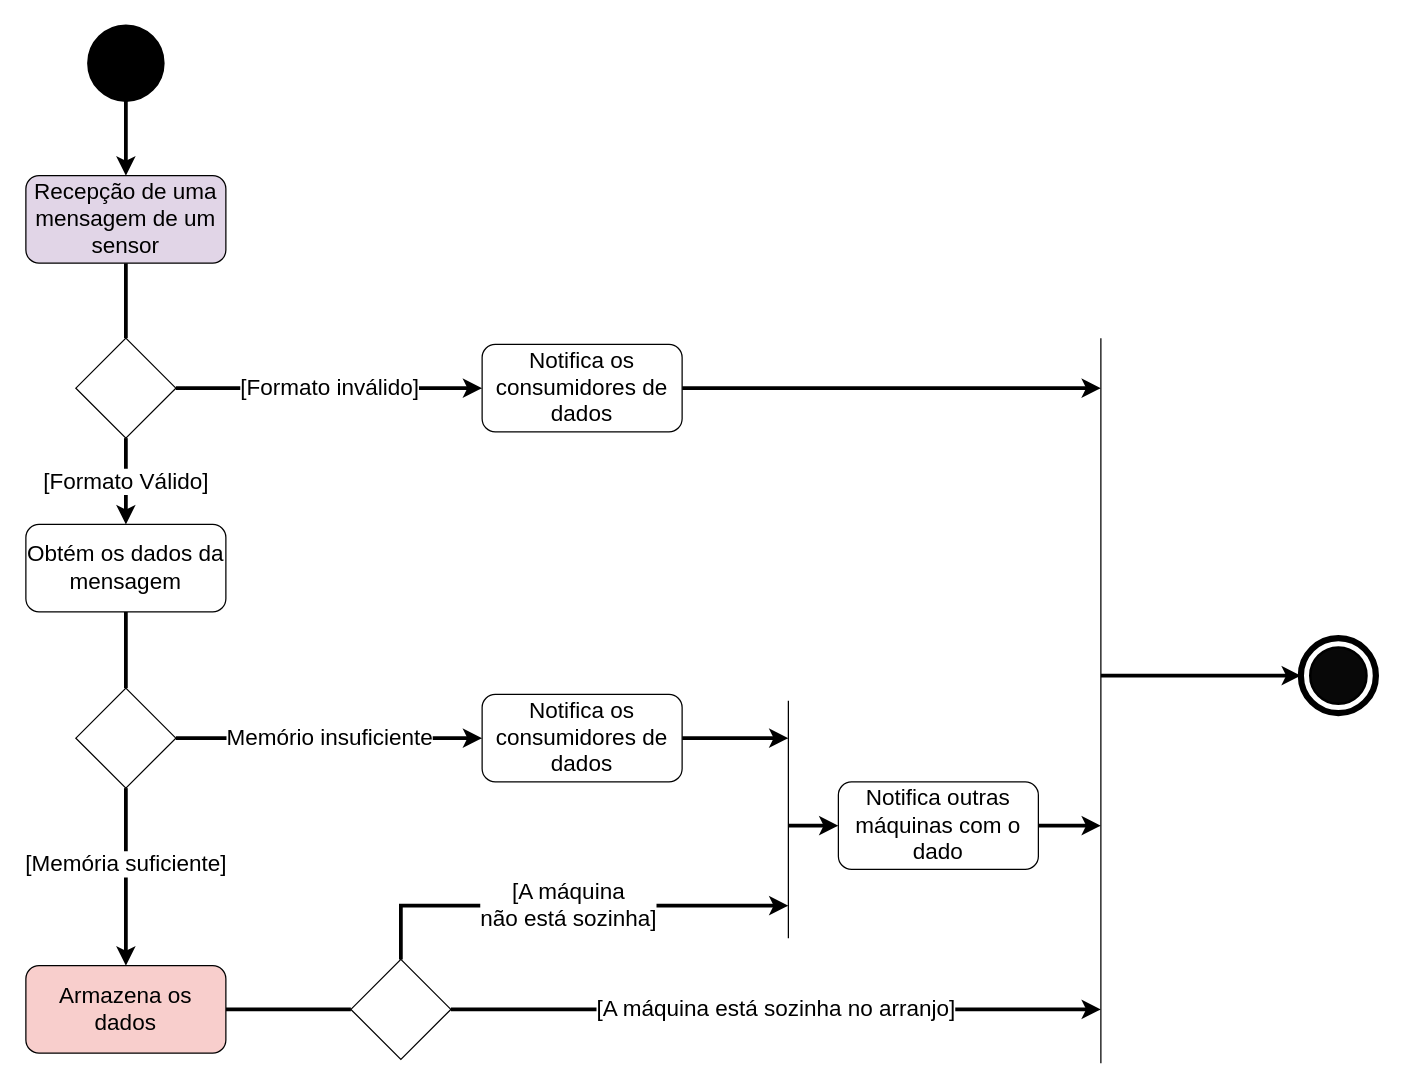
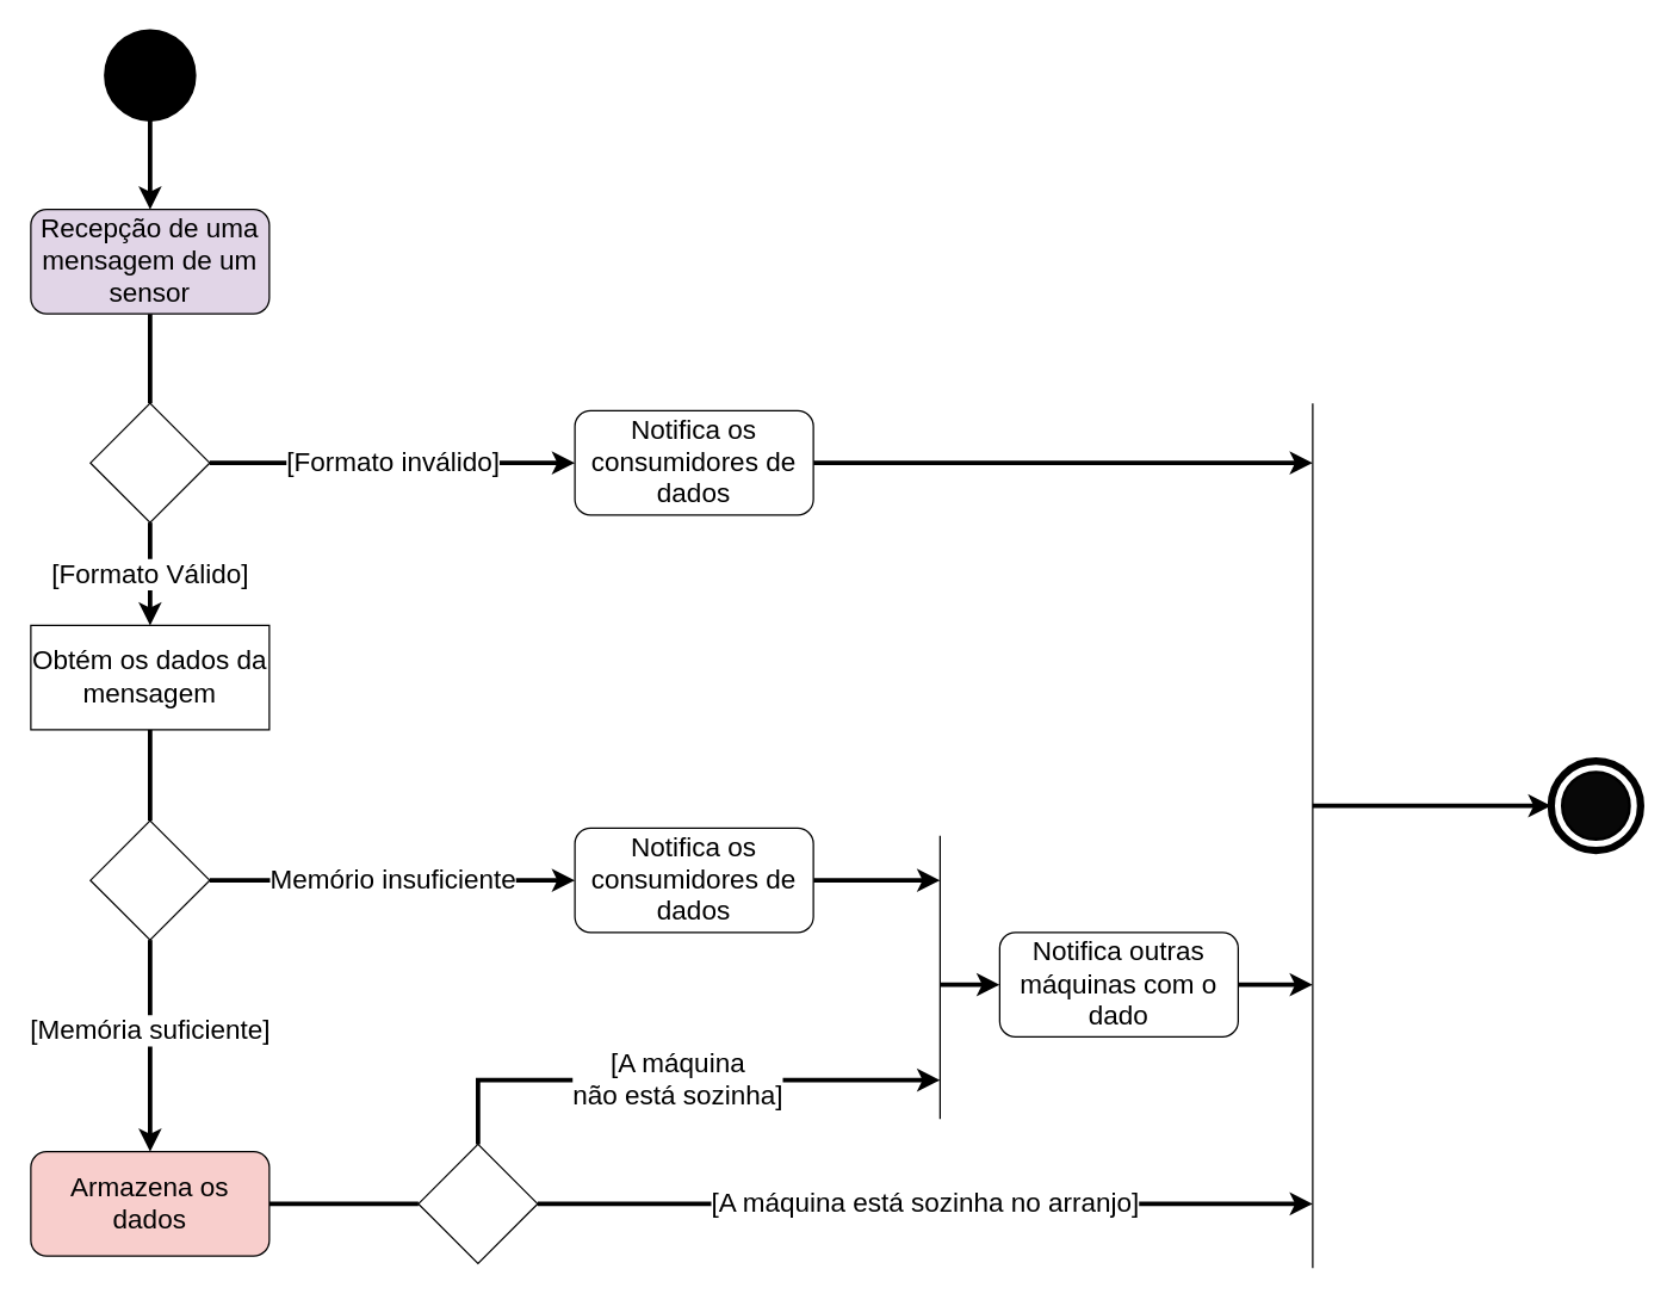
  <mxCell id="0" />
  <mxCell id="1" parent="0" />
  <mxCell id="2" style="edgeStyle=orthogonalEdgeStyle;rounded=0;orthogonalLoop=1;jettySize=auto;html=1;entryX=0.5;entryY=0;entryDx=0;entryDy=0;fontSize=11;strokeWidth=3;" edge="1" parent="1" source="3" target="5"><mxGeometry relative="1" as="geometry" /></mxCell>
  <mxCell id="3" value="" style="strokeWidth=2;html=1;shape=mxgraph.flowchart.start_2;whiteSpace=wrap;fillColor=#000000;strokeColor=#000000;" vertex="1" parent="1"><mxGeometry x="70" y="20" width="60" height="60" as="geometry" /></mxCell>
  <mxCell id="4" style="edgeStyle=orthogonalEdgeStyle;rounded=0;orthogonalLoop=1;jettySize=auto;html=1;entryX=0.5;entryY=0;entryDx=0;entryDy=0;endArrow=none;endFill=0;strokeWidth=3;" edge="1" parent="1" source="5" target="8"><mxGeometry relative="1" as="geometry" /></mxCell>
  <mxCell id="5" value="Recepção de uma mensagem de um sensor" style="rounded=1;whiteSpace=wrap;html=1;fontSize=18;fillColor=#e1d5e7;" vertex="1" parent="1"><mxGeometry x="20" y="140" width="160" height="70" as="geometry" /></mxCell>
  <mxCell id="6" value="[Formato inválido]" style="edgeStyle=orthogonalEdgeStyle;rounded=0;orthogonalLoop=1;jettySize=auto;html=1;entryX=0;entryY=0.5;entryDx=0;entryDy=0;strokeWidth=3;fontSize=18;" edge="1" parent="1" source="8" target="10"><mxGeometry relative="1" as="geometry" /></mxCell>
  <mxCell id="7" value="[Formato Válido]" style="edgeStyle=orthogonalEdgeStyle;rounded=0;orthogonalLoop=1;jettySize=auto;html=1;entryX=0.5;entryY=0;entryDx=0;entryDy=0;strokeWidth=3;fontSize=18;" edge="1" parent="1" source="8" target="12"><mxGeometry relative="1" as="geometry"><mxPoint as="offset" /></mxGeometry></mxCell>
  <mxCell id="8" value="" style="rhombus;whiteSpace=wrap;html=1;" vertex="1" parent="1"><mxGeometry x="60" y="270" width="80" height="80" as="geometry" /></mxCell>
  <mxCell id="9" style="edgeStyle=orthogonalEdgeStyle;rounded=0;orthogonalLoop=1;jettySize=auto;html=1;fontSize=11;strokeWidth=3;" edge="1" parent="1" source="10"><mxGeometry relative="1" as="geometry"><mxPoint x="880" y="310" as="targetPoint" /></mxGeometry></mxCell>
  <mxCell id="10" value="Notifica os consumidores de dados" style="rounded=1;whiteSpace=wrap;html=1;fontSize=18;" vertex="1" parent="1"><mxGeometry x="385" y="275" width="160" height="70" as="geometry" /></mxCell>
  <mxCell id="11" style="edgeStyle=orthogonalEdgeStyle;rounded=0;orthogonalLoop=1;jettySize=auto;html=1;entryX=0.5;entryY=0;entryDx=0;entryDy=0;strokeWidth=3;endArrow=none;endFill=0;" edge="1" parent="1" source="12" target="19"><mxGeometry relative="1" as="geometry" /></mxCell>
- <mxCell id="12" value="Obtém os dados da mensagem" style="rounded=1;whiteSpace=wrap;html=1;fontSize=18;" vertex="1" parent="1"><mxGeometry x="20" y="419" width="160" height="70" as="geometry" /></mxCell>
+ <mxCell id="12" value="Obtém os dados da mensagem" style="whiteSpace=wrap;html=1;fontSize=18;rounded=0;" vertex="1" parent="1"><mxGeometry x="20" y="419" width="160" height="70" as="geometry" /></mxCell>
  <mxCell id="13" value="" style="endArrow=none;html=1;rounded=0;" edge="1" parent="1"><mxGeometry width="50" height="50" relative="1" as="geometry"><mxPoint x="880" y="850" as="sourcePoint" /><mxPoint x="880" y="270" as="targetPoint" /></mxGeometry></mxCell>
  <mxCell id="14" value="" style="strokeWidth=5;html=1;shape=mxgraph.flowchart.start_2;whiteSpace=wrap;fillColor=#FFFFFF;strokeColor=#000000;" vertex="1" parent="1"><mxGeometry x="1040" y="510" width="60" height="60" as="geometry" /></mxCell>
  <mxCell id="15" style="edgeStyle=orthogonalEdgeStyle;rounded=0;orthogonalLoop=1;jettySize=auto;html=1;endArrow=none;endFill=0;startArrow=classic;startFill=1;exitX=0;exitY=0.5;exitDx=0;exitDy=0;exitPerimeter=0;strokeWidth=3;" edge="1" parent="1" source="14"><mxGeometry relative="1" as="geometry"><mxPoint x="880" y="540" as="targetPoint" /><mxPoint x="1270" y="494" as="sourcePoint" /><Array as="points"><mxPoint x="960" y="540" /><mxPoint x="960" y="540" /></Array></mxGeometry></mxCell>
  <mxCell id="16" value="" style="strokeWidth=2;html=1;shape=mxgraph.flowchart.start_2;whiteSpace=wrap;fillColor=#080808;strokeColor=#000000;" vertex="1" parent="1"><mxGeometry x="1047.5" y="517.5" width="45" height="45" as="geometry" /></mxCell>
  <mxCell id="17" value="[Memória suficiente]" style="edgeStyle=orthogonalEdgeStyle;rounded=0;orthogonalLoop=1;jettySize=auto;html=1;entryX=0.5;entryY=0;entryDx=0;entryDy=0;strokeWidth=3;fontSize=18;" edge="1" parent="1" source="19" target="21"><mxGeometry x="-0.143" relative="1" as="geometry"><mxPoint as="offset" /></mxGeometry></mxCell>
  <mxCell id="18" value="Memório insuficiente" style="edgeStyle=orthogonalEdgeStyle;rounded=0;orthogonalLoop=1;jettySize=auto;html=1;entryX=0;entryY=0.5;entryDx=0;entryDy=0;fontSize=18;strokeWidth=3;" edge="1" parent="1" source="19" target="29"><mxGeometry x="0.003" relative="1" as="geometry"><mxPoint as="offset" /></mxGeometry></mxCell>
  <mxCell id="19" value="" style="rhombus;whiteSpace=wrap;html=1;" vertex="1" parent="1"><mxGeometry x="60" y="550" width="80" height="80" as="geometry" /></mxCell>
  <mxCell id="20" style="edgeStyle=orthogonalEdgeStyle;rounded=0;orthogonalLoop=1;jettySize=auto;html=1;entryX=0;entryY=0.5;entryDx=0;entryDy=0;endArrow=none;endFill=0;strokeWidth=3;" edge="1" parent="1" source="21" target="24"><mxGeometry relative="1" as="geometry" /></mxCell>
  <mxCell id="21" value="Armazena os dados" style="rounded=1;whiteSpace=wrap;html=1;fontSize=18;fillColor=#f8cecc;" vertex="1" parent="1"><mxGeometry x="20" y="772" width="160" height="70" as="geometry" /></mxCell>
  <mxCell id="22" value="[A máquina &lt;br&gt;não está sozinha]" style="edgeStyle=orthogonalEdgeStyle;rounded=0;orthogonalLoop=1;jettySize=auto;html=1;strokeWidth=3;fontSize=18;exitX=0.5;exitY=0;exitDx=0;exitDy=0;" edge="1" parent="1" source="24"><mxGeometry relative="1" as="geometry"><mxPoint x="630" y="724" as="targetPoint" /><Array as="points"><mxPoint x="320" y="724" /></Array></mxGeometry></mxCell>
  <mxCell id="23" value="[A máquina está sozinha no arranjo]" style="edgeStyle=orthogonalEdgeStyle;rounded=0;orthogonalLoop=1;jettySize=auto;html=1;strokeWidth=3;fontSize=18;" edge="1" parent="1" source="24"><mxGeometry relative="1" as="geometry"><mxPoint x="880" y="807" as="targetPoint" /></mxGeometry></mxCell>
  <mxCell id="24" value="" style="rhombus;whiteSpace=wrap;html=1;" vertex="1" parent="1"><mxGeometry x="280" y="767" width="80" height="80" as="geometry" /></mxCell>
  <mxCell id="25" style="edgeStyle=orthogonalEdgeStyle;rounded=0;orthogonalLoop=1;jettySize=auto;html=1;endArrow=none;endFill=0;startArrow=classic;startFill=1;strokeWidth=3;" edge="1" parent="1" source="27"><mxGeometry relative="1" as="geometry"><mxPoint x="630" y="660" as="targetPoint" /></mxGeometry></mxCell>
  <mxCell id="26" style="edgeStyle=orthogonalEdgeStyle;rounded=0;orthogonalLoop=1;jettySize=auto;html=1;strokeWidth=3;" edge="1" parent="1" source="27"><mxGeometry relative="1" as="geometry"><mxPoint x="880" y="660" as="targetPoint" /></mxGeometry></mxCell>
  <mxCell id="27" value="Notifica outras máquinas com o dado" style="rounded=1;whiteSpace=wrap;html=1;fontSize=18;" vertex="1" parent="1"><mxGeometry x="670" y="625" width="160" height="70" as="geometry" /></mxCell>
  <mxCell id="28" style="edgeStyle=orthogonalEdgeStyle;rounded=0;orthogonalLoop=1;jettySize=auto;html=1;strokeWidth=3;" edge="1" parent="1" source="29"><mxGeometry relative="1" as="geometry"><mxPoint x="630" y="590" as="targetPoint" /></mxGeometry></mxCell>
  <mxCell id="29" value="Notifica os consumidores de dados" style="rounded=1;whiteSpace=wrap;html=1;fontSize=18;" vertex="1" parent="1"><mxGeometry x="385" y="555" width="160" height="70" as="geometry" /></mxCell>
  <mxCell id="30" value="" style="endArrow=none;html=1;rounded=0;" edge="1" parent="1"><mxGeometry width="50" height="50" relative="1" as="geometry"><mxPoint x="630" y="750" as="sourcePoint" /><mxPoint x="630" y="560" as="targetPoint" /></mxGeometry></mxCell>
